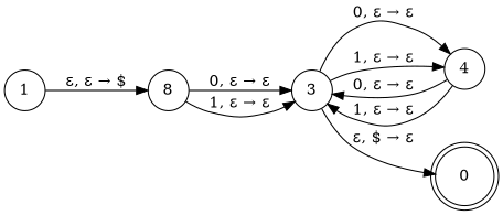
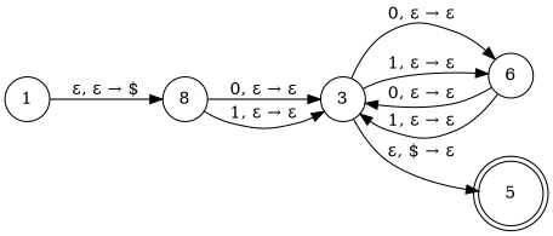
  digraph {
    rankdir=LR
    node [shape=circle]
    n1 [label=8]
    1
    3
-   4
-   5 [shape=doublecircle label=0]
+   4 [label=6]
+   5 [shape=doublecircle]
    n1 -> 3 [label="0, &#949; &#8594; &#949;"]
    n1 -> 3 [label="1, &#949; &#8594; &#949;"]
    1 -> n1 [label="&#949;, &#949; &#8594; $"]
    3 -> 4 [label="0, &#949; &#8594; &#949;"]
    3 -> 4 [label="1, &#949; &#8594; &#949;"]
    3 -> 5 [label="&#949;, $ &#8594; &#949;"]
    4 -> 3 [label="0, &#949; &#8594; &#949;"]
    4 -> 3 [label="1, &#949; &#8594; &#949;"]
  }
